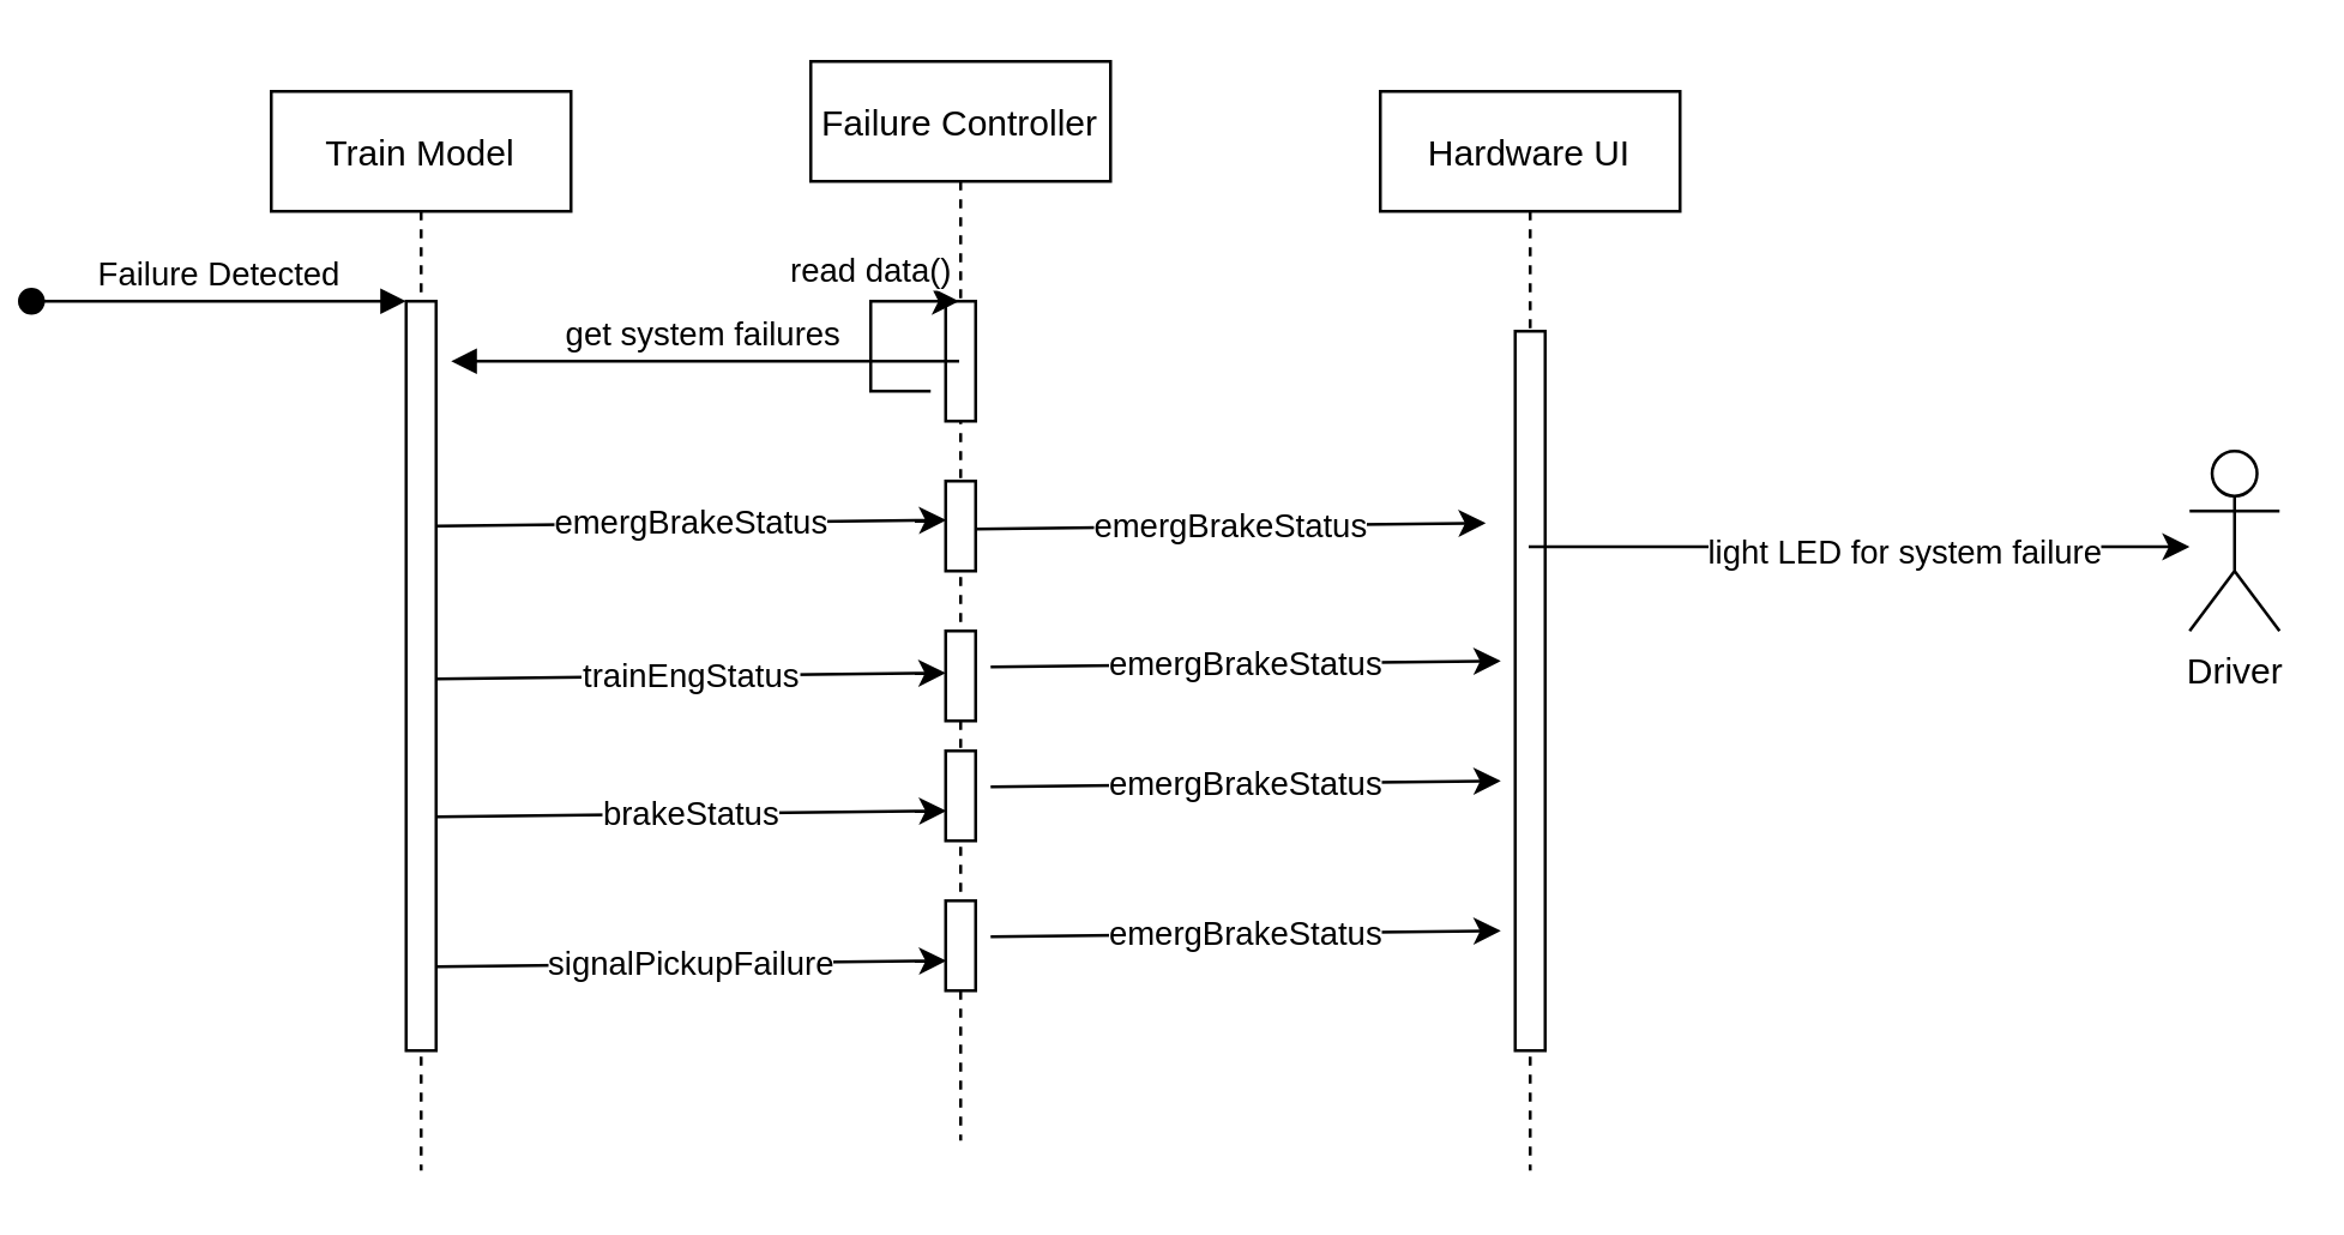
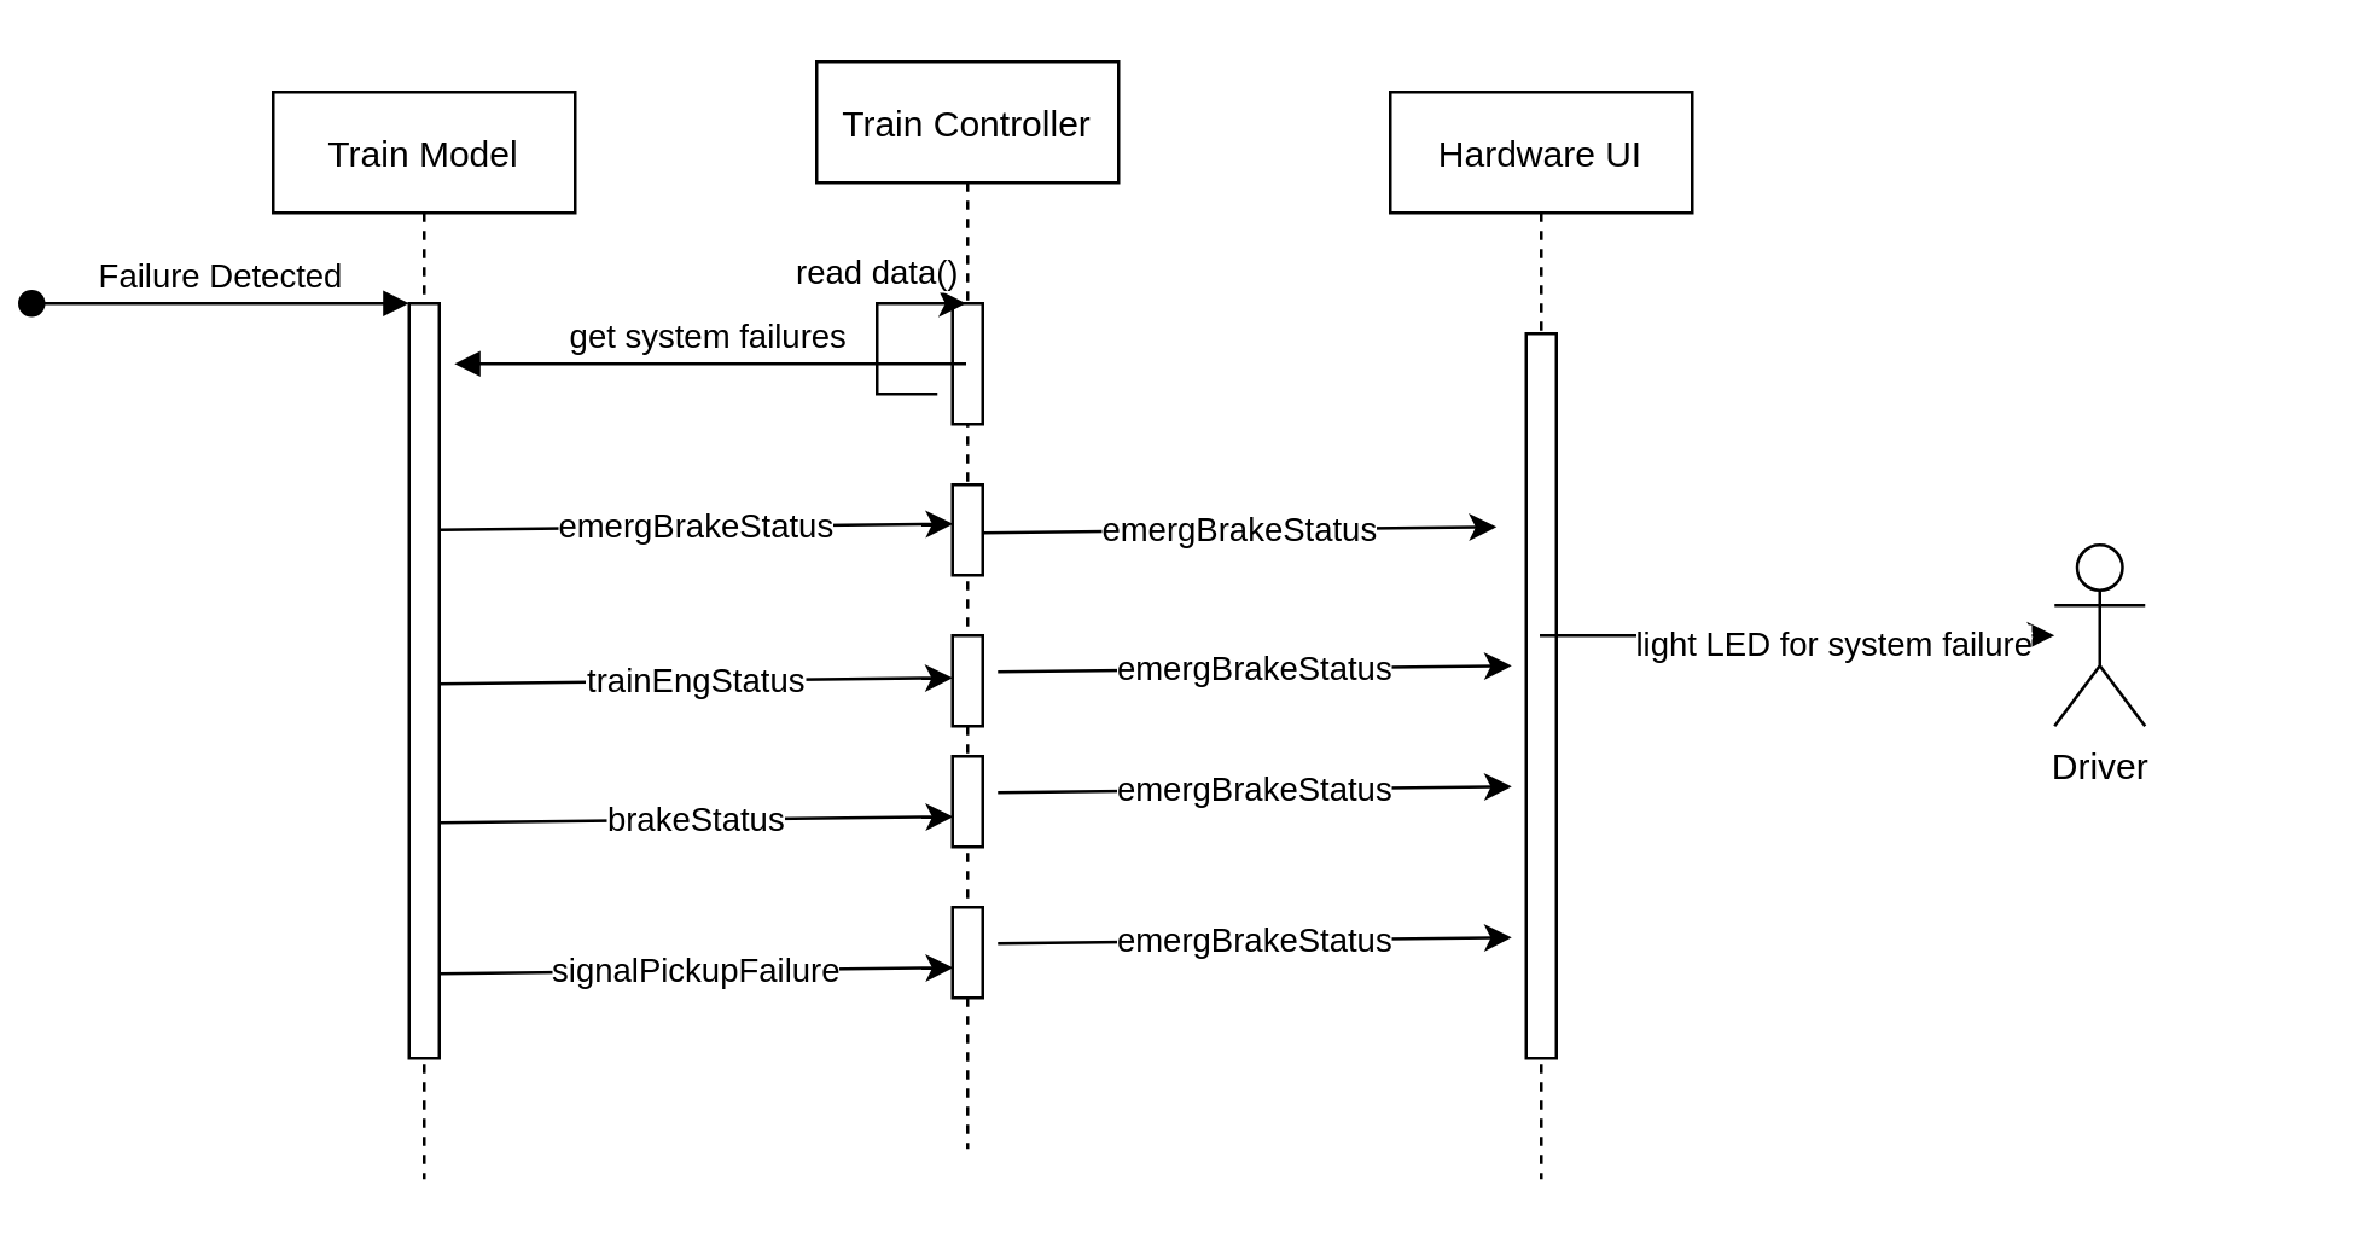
  <mxCell id="0" />
  <mxCell id="1" parent="0" />
  <mxCell id="2" value="Train Model" style="shape=umlLifeline;perimeter=lifelinePerimeter;container=1;collapsible=0;recursiveResize=0;rounded=0;shadow=0;strokeWidth=1;" parent="1" vertex="1"><mxGeometry x="20" y="30" width="100" height="360" as="geometry" /></mxCell>
  <mxCell id="3" value="" style="points=[];perimeter=orthogonalPerimeter;rounded=0;shadow=0;strokeWidth=1;" parent="2" vertex="1"><mxGeometry x="45" y="70" width="10" height="250" as="geometry" /></mxCell>
  <mxCell id="4" value="Failure Detected" style="verticalAlign=bottom;startArrow=oval;endArrow=block;startSize=8;shadow=0;strokeWidth=1;" parent="2" target="3" edge="1"><mxGeometry relative="1" as="geometry"><mxPoint x="-80" y="70" as="sourcePoint" /></mxGeometry></mxCell>
  <mxCell id="5" value="emergBrakeStatus" style="endArrow=classic;html=1;rounded=0;entryX=0.452;entryY=0.425;entryDx=0;entryDy=0;entryPerimeter=0;" edge="1" parent="2" target="8"><mxGeometry width="50" height="50" relative="1" as="geometry"><mxPoint x="55" y="145" as="sourcePoint" /><mxPoint x="215.5" y="144.505" as="targetPoint" /></mxGeometry></mxCell>
  <mxCell id="6" value="brakeStatus" style="endArrow=classic;html=1;rounded=0;entryX=0.452;entryY=0.425;entryDx=0;entryDy=0;entryPerimeter=0;" edge="1" parent="2"><mxGeometry width="50" height="50" relative="1" as="geometry"><mxPoint x="55" y="242" as="sourcePoint" /><mxPoint x="225.2" y="240" as="targetPoint" /></mxGeometry></mxCell>
  <mxCell id="7" value="signalPickupFailure" style="endArrow=classic;html=1;rounded=0;entryX=0.452;entryY=0.425;entryDx=0;entryDy=0;entryPerimeter=0;" edge="1" parent="2"><mxGeometry width="50" height="50" relative="1" as="geometry"><mxPoint x="55" y="292" as="sourcePoint" /><mxPoint x="225.2" y="290" as="targetPoint" /></mxGeometry></mxCell>
- <mxCell id="8" value="Failure Controller" style="shape=umlLifeline;perimeter=lifelinePerimeter;container=1;collapsible=0;recursiveResize=0;rounded=0;shadow=0;strokeWidth=1;" parent="1" vertex="1"><mxGeometry x="200" y="20" width="100" height="360" as="geometry" /></mxCell>
+ <mxCell id="8" value="Train Controller" style="shape=umlLifeline;perimeter=lifelinePerimeter;container=1;collapsible=0;recursiveResize=0;rounded=0;shadow=0;strokeWidth=1;" parent="1" vertex="1"><mxGeometry x="200" y="20" width="100" height="360" as="geometry" /></mxCell>
  <mxCell id="9" value="" style="points=[];perimeter=orthogonalPerimeter;rounded=0;shadow=0;strokeWidth=1;" parent="8" vertex="1"><mxGeometry x="45" y="80" width="10" height="40" as="geometry" /></mxCell>
  <mxCell id="10" value="" style="points=[];perimeter=orthogonalPerimeter;rounded=0;shadow=0;strokeWidth=1;" vertex="1" parent="8"><mxGeometry x="45" y="140" width="10" height="30" as="geometry" /></mxCell>
  <mxCell id="11" value="" style="points=[];perimeter=orthogonalPerimeter;rounded=0;shadow=0;strokeWidth=1;" vertex="1" parent="8"><mxGeometry x="45" y="190" width="10" height="30" as="geometry" /></mxCell>
  <mxCell id="12" value="" style="points=[];perimeter=orthogonalPerimeter;rounded=0;shadow=0;strokeWidth=1;" vertex="1" parent="8"><mxGeometry x="45" y="230" width="10" height="30" as="geometry" /></mxCell>
  <mxCell id="13" value="" style="points=[];perimeter=orthogonalPerimeter;rounded=0;shadow=0;strokeWidth=1;" vertex="1" parent="8"><mxGeometry x="45" y="280" width="10" height="30" as="geometry" /></mxCell>
  <mxCell id="14" value="trainEngStatus" style="endArrow=classic;html=1;rounded=0;entryX=0.452;entryY=0.425;entryDx=0;entryDy=0;entryPerimeter=0;" edge="1" parent="8"><mxGeometry width="50" height="50" relative="1" as="geometry"><mxPoint x="-125.2" y="206" as="sourcePoint" /><mxPoint x="45.0" y="204" as="targetPoint" /></mxGeometry></mxCell>
  <mxCell id="15" value="get system failures" style="verticalAlign=bottom;endArrow=block;shadow=0;strokeWidth=1;" parent="1" source="8" edge="1"><mxGeometry relative="1" as="geometry"><mxPoint x="140" y="150" as="sourcePoint" /><mxPoint x="80" y="120" as="targetPoint" /></mxGeometry></mxCell>
  <mxCell id="16" value="Hardware UI" style="shape=umlLifeline;perimeter=lifelinePerimeter;container=1;collapsible=0;recursiveResize=0;rounded=0;shadow=0;strokeWidth=1;" vertex="1" parent="1"><mxGeometry x="390" y="30" width="100" height="360" as="geometry" /></mxCell>
  <mxCell id="17" value="" style="points=[];perimeter=orthogonalPerimeter;rounded=0;shadow=0;strokeWidth=1;" vertex="1" parent="16"><mxGeometry x="45" y="80" width="10" height="240" as="geometry" /></mxCell>
  <mxCell id="18" value="emergBrakeStatus" style="endArrow=classic;html=1;rounded=0;entryX=0.452;entryY=0.425;entryDx=0;entryDy=0;entryPerimeter=0;" edge="1" parent="16"><mxGeometry width="50" height="50" relative="1" as="geometry"><mxPoint x="-135" y="146" as="sourcePoint" /><mxPoint x="35.2" y="144" as="targetPoint" /></mxGeometry></mxCell>
  <mxCell id="19" value="emergBrakeStatus" style="endArrow=classic;html=1;rounded=0;entryX=0.452;entryY=0.425;entryDx=0;entryDy=0;entryPerimeter=0;" edge="1" parent="16"><mxGeometry width="50" height="50" relative="1" as="geometry"><mxPoint x="-130" y="192" as="sourcePoint" /><mxPoint x="40.2" y="190" as="targetPoint" /></mxGeometry></mxCell>
  <mxCell id="20" value="emergBrakeStatus" style="endArrow=classic;html=1;rounded=0;entryX=0.452;entryY=0.425;entryDx=0;entryDy=0;entryPerimeter=0;" edge="1" parent="16"><mxGeometry width="50" height="50" relative="1" as="geometry"><mxPoint x="-130" y="282" as="sourcePoint" /><mxPoint x="40.2" y="280" as="targetPoint" /></mxGeometry></mxCell>
- <mxCell id="21" value="Driver" style="shape=umlActor;verticalLabelPosition=bottom;verticalAlign=top;html=1;outlineConnect=0;" vertex="1" parent="1"><mxGeometry x="660" y="150" width="30" height="60" as="geometry" /></mxCell>
+ <mxCell id="21" value="Driver" style="shape=umlActor;verticalLabelPosition=bottom;verticalAlign=top;html=1;outlineConnect=0;" vertex="1" parent="1"><mxGeometry x="610" y="180" width="30" height="60" as="geometry" /></mxCell>
  <mxCell id="22" value="" style="endArrow=classic;html=1;rounded=0;" edge="1" parent="1" source="16" target="21"><mxGeometry width="50" height="50" relative="1" as="geometry"><mxPoint x="500" y="230" as="sourcePoint" /><mxPoint x="550" y="180" as="targetPoint" /></mxGeometry></mxCell>
  <mxCell id="23" value="light LED for system failure" style="edgeLabel;html=1;align=center;verticalAlign=middle;resizable=0;points=[];" vertex="1" connectable="0" parent="22"><mxGeometry x="0.138" y="-2" relative="1" as="geometry"><mxPoint as="offset" /></mxGeometry></mxCell>
  <mxCell id="24" value="emergBrakeStatus" style="endArrow=classic;html=1;rounded=0;entryX=0.452;entryY=0.425;entryDx=0;entryDy=0;entryPerimeter=0;" edge="1" parent="1"><mxGeometry width="50" height="50" relative="1" as="geometry"><mxPoint x="260" y="262" as="sourcePoint" /><mxPoint x="430.2" y="260" as="targetPoint" /></mxGeometry></mxCell>
  <mxCell id="25" value="read data()" style="endArrow=classic;html=1;rounded=0;" edge="1" parent="1" target="8"><mxGeometry x="0.258" y="10" width="50" height="50" relative="1" as="geometry"><mxPoint x="240" y="130" as="sourcePoint" /><mxPoint x="210" y="50" as="targetPoint" /><Array as="points"><mxPoint x="220" y="130" /><mxPoint x="220" y="100" /></Array><mxPoint as="offset" /></mxGeometry></mxCell>
